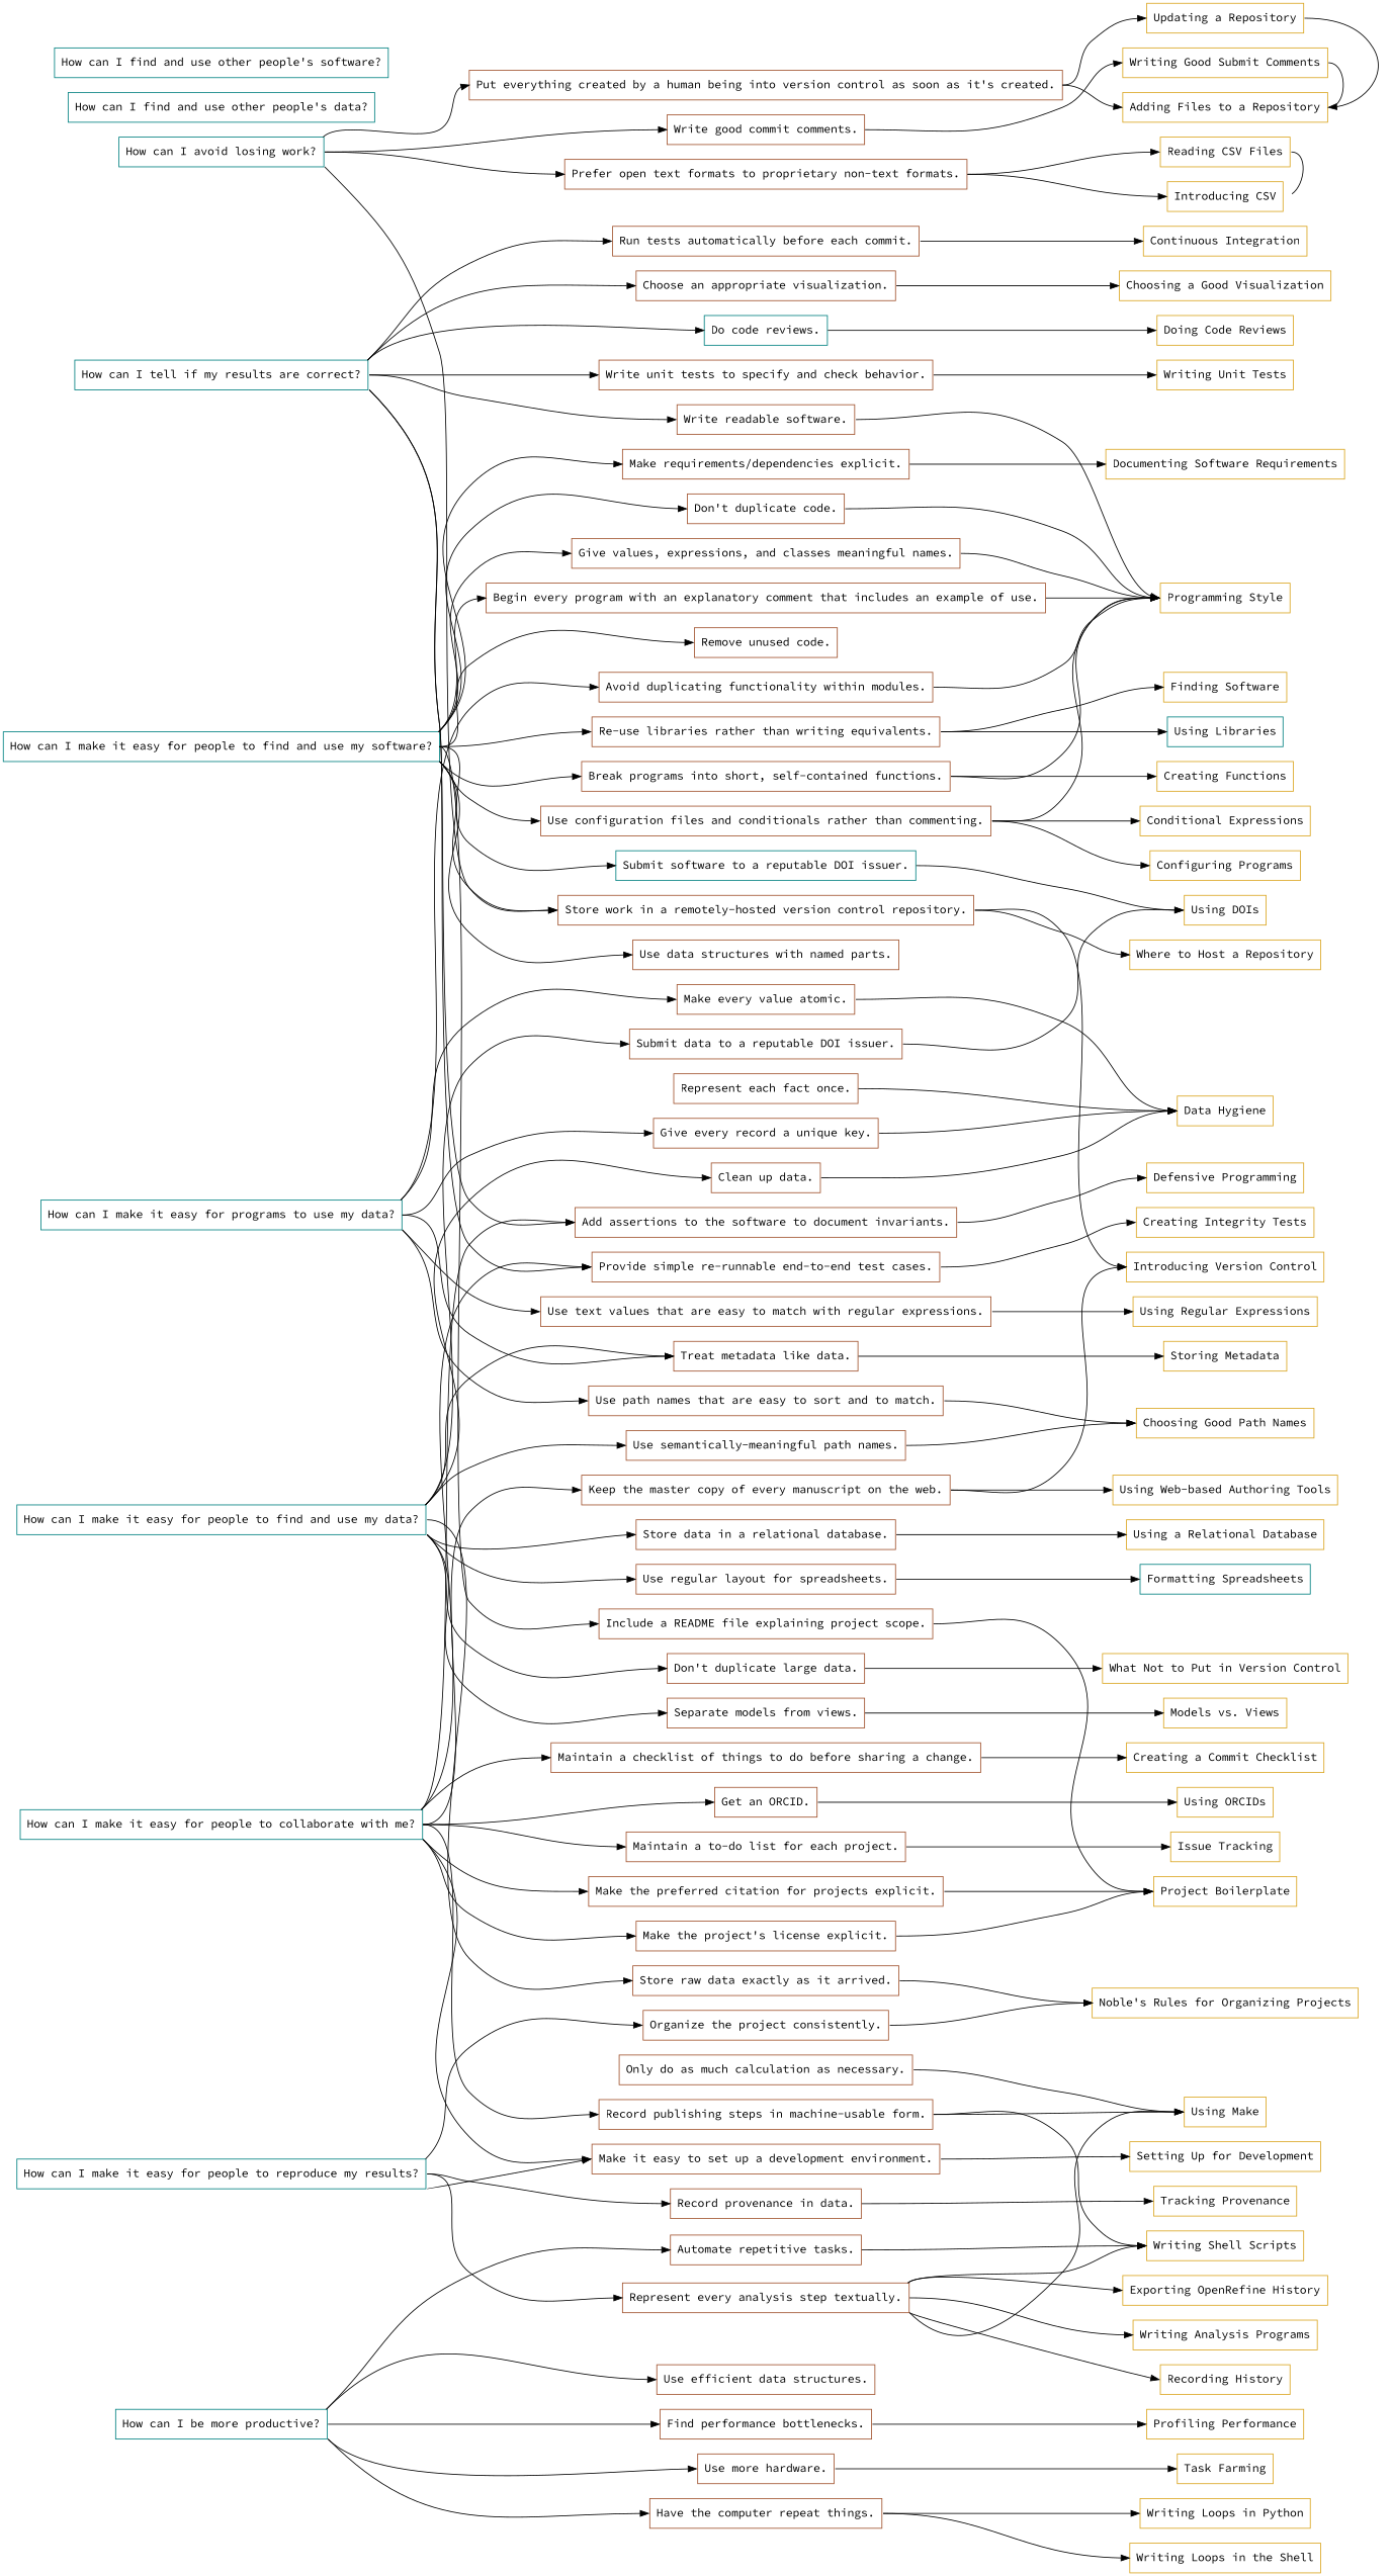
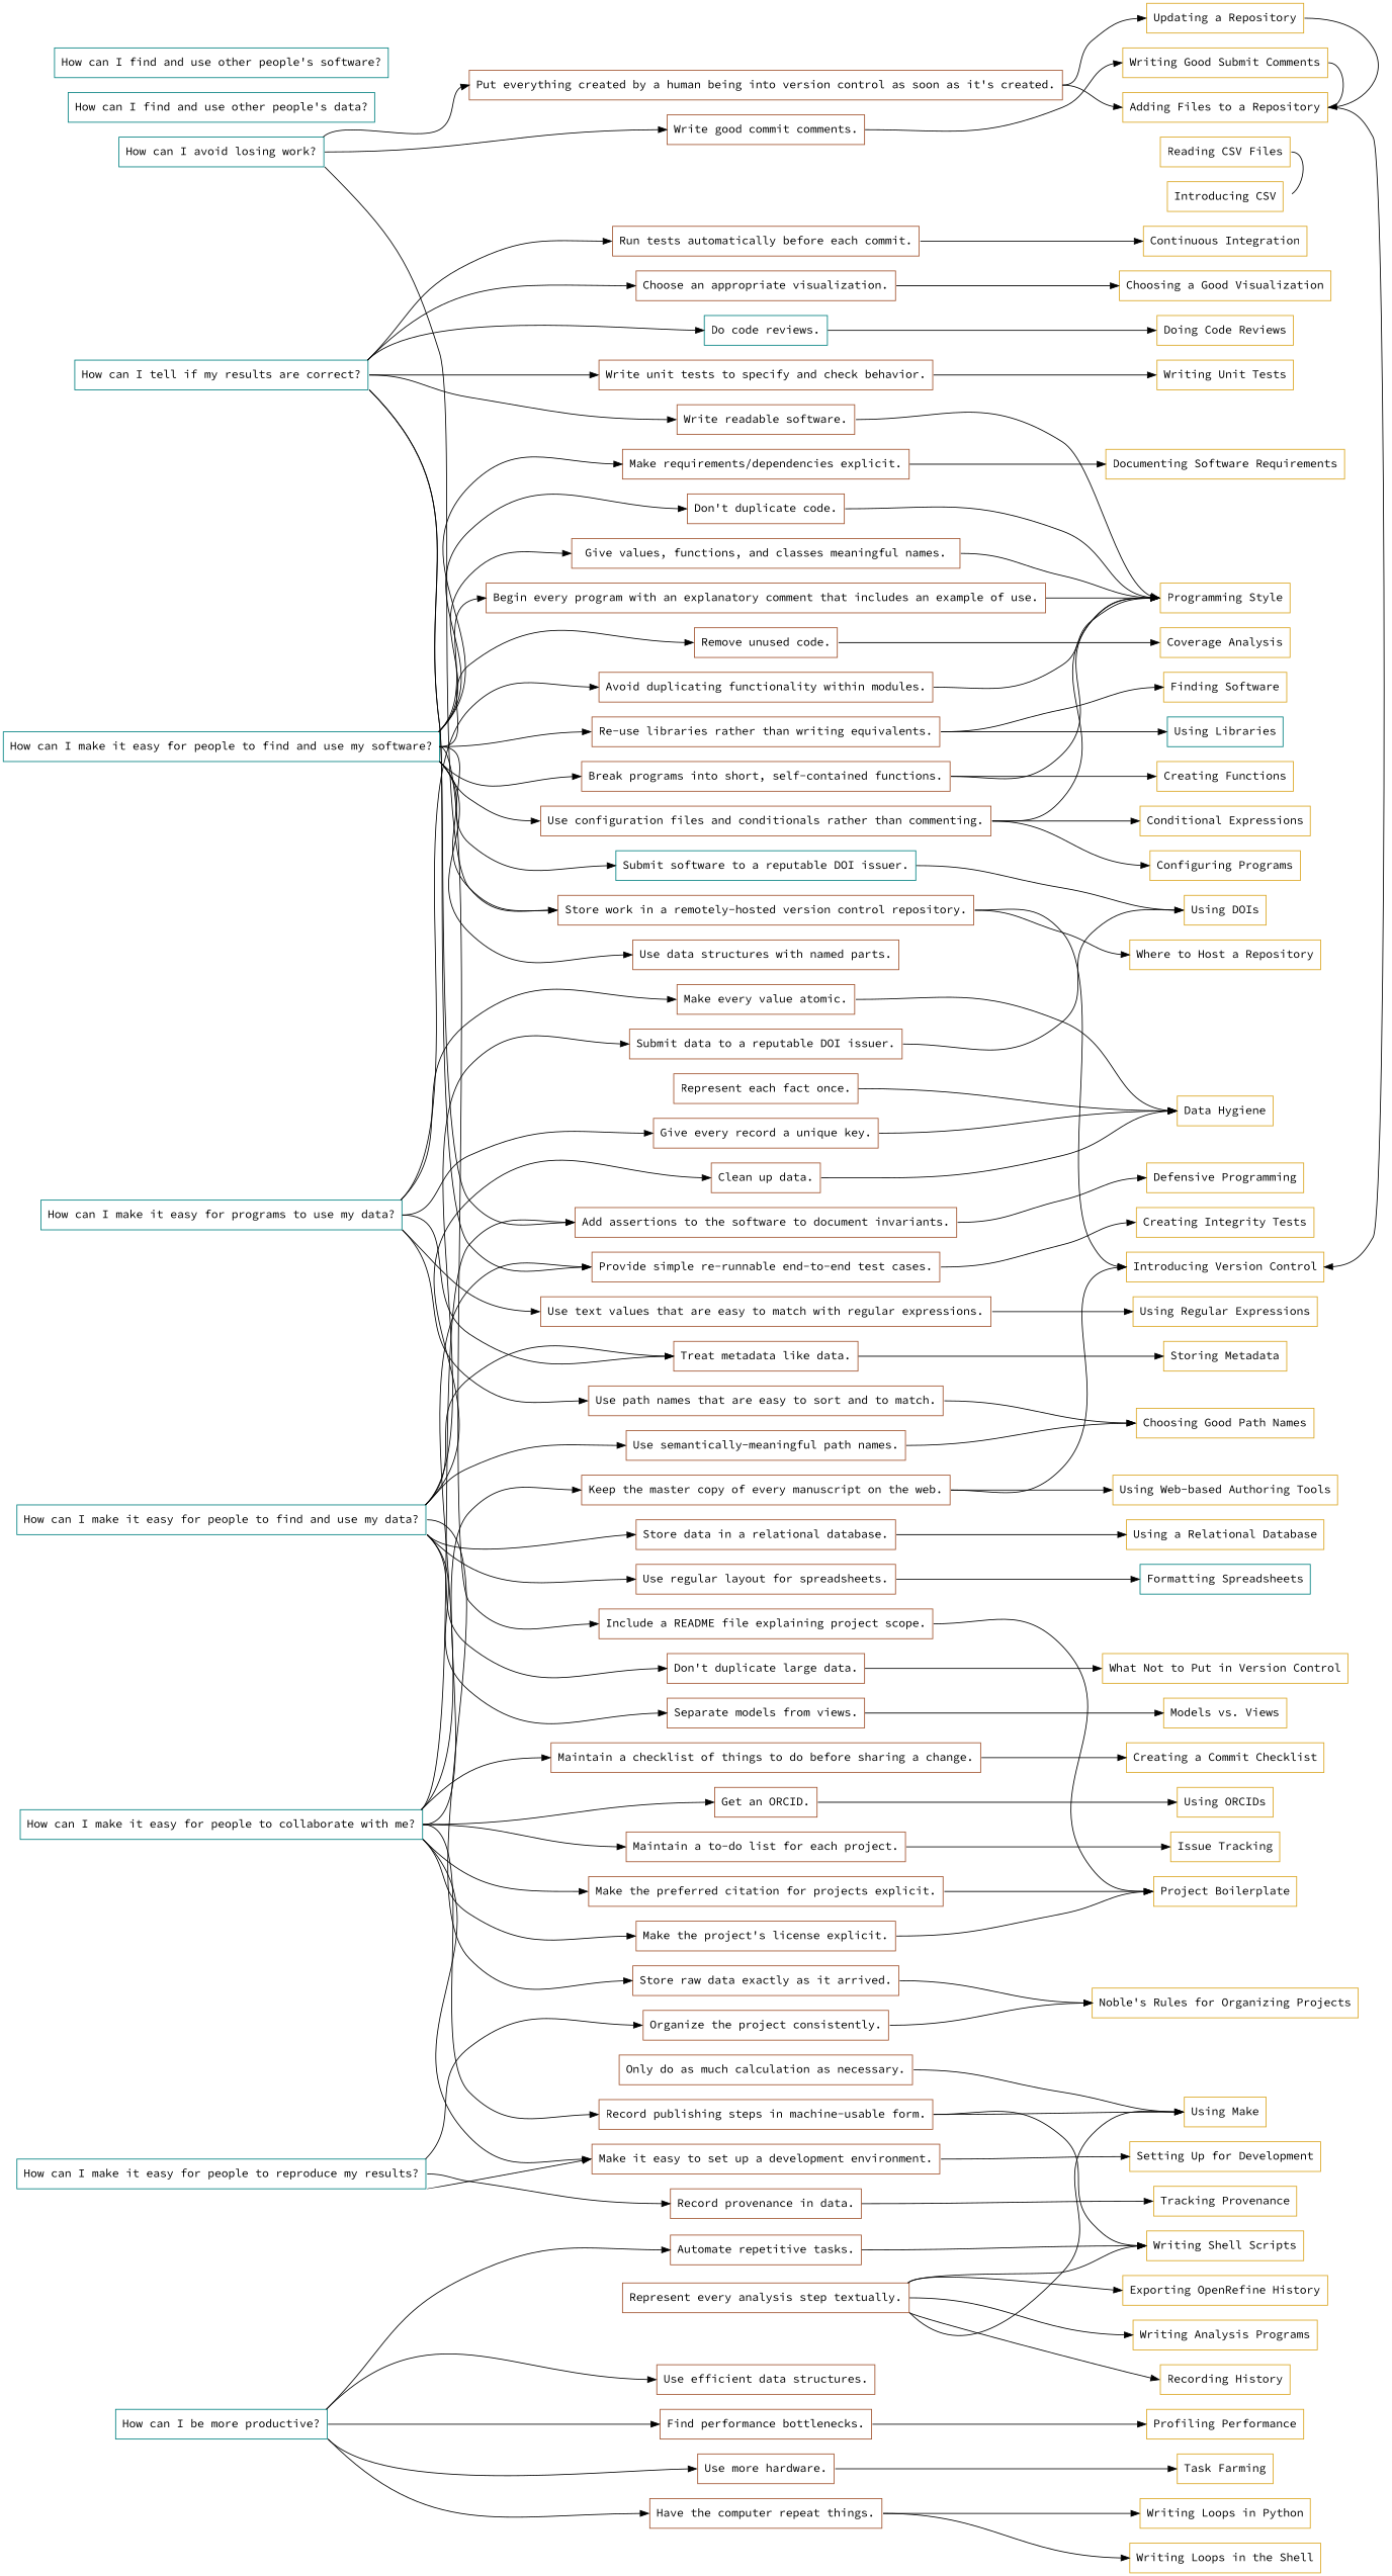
  digraph {
    fontname="Source Code Pro"
    rankdir=LR
    node [color=sienna fontname="Source Code Pro" shape=box]
    edge [fontname="Source Code Pro" headport=w tailport=e]
    n1 [color=teal label="How can I avoid losing work?"]
    n2 [color=teal label="How can I find and use other people's data?"]
    n3 [color=teal label="How can I make it easy for people to find and use my data?"]
    n4 [color=teal label="How can I make it easy for programs to use my data?"]
    n5 [color=teal label="How can I find and use other people's software?"]
    n6 [color=teal label="How can I make it easy for people to find and use my software?"]
    n7 [color=teal label="How can I tell if my results are correct?"]
    n8 [color=teal label="How can I make it easy for people to reproduce my results?"]
    n9 [color=teal label="How can I be more productive?"]
    n10 [color=teal label="How can I make it easy for people to collaborate with me?"]
    n11 [label="Add assertions to the software to document invariants."]
    n12 [label="Put everything created by a human being into version control as soon as it's created."]
    n13 [label="Make every value atomic."]
    n14 [label="Automate repetitive tasks."]
    n15 [label="Avoid duplicating functionality within modules."]
    n16 [label="Provide simple re-runnable end-to-end test cases."]
    n17 [label="Choose an appropriate visualization."]
    n18 [label="Clean up data."]
    n19 [color=teal label="Do code reviews."]
    n20 [label="Maintain a checklist of things to do before sharing a change."]
    n21 [label="Organize the project consistently."]
    n22 [label="Submit data to a reputable DOI issuer."]
    n23 [label="Begin every program with an explanatory comment that includes an example of use."]
    n24 [label="Don't duplicate code."]
    n25 [label="Don't duplicate large data."]
    n26 [label="Only do as much calculation as necessary."]
    n27 [label="Make requirements/dependencies explicit."]
    n28 [label="Get an ORCID."]
-   n29 [label="Give values, expressions, and classes meaningful names."]
+   n29 [label="Give values, functions, and classes meaningful names."]
    n30 [label="Write good commit comments."]
    n31 [label="Have the computer repeat things."]
    n32 [label="Include a README file explaining project scope."]
    n33 [label="Give every record a unique key."]
    n34 [label="Keep the master copy of every manuscript on the web."]
    n35 [label="Use semantically-meaningful path names."]
-   n36 [label="Prefer open text formats to proprietary non-text formats."]
    n37 [label="Find performance bottlenecks."]
    n38 [label="Maintain a to-do list for each project."]
    n39 [label="Represent every analysis step textually."]
    n40 [label="Record provenance in data."]
    n41 [label="Record publishing steps in machine-usable form."]
    n42 [label="Use regular layout for spreadsheets."]
    n43 [label="Remove unused code."]
    n44 [label="Represent each fact once."]
    n45 [label="Re-use libraries rather than writing equivalents."]
    n46 [label="Run tests automatically before each commit."]
    n47 [label="Separate models from views."]
    n48 [label="Make it easy to set up a development environment."]
    n49 [color=teal label="Submit software to a reputable DOI issuer."]
    n50 [label="Make the preferred citation for projects explicit."]
    n51 [label="Make the project's license explicit."]
    n52 [label="Store raw data exactly as it arrived."]
    n53 [label="Store work in a remotely-hosted version control repository."]
    n54 [label="Treat metadata like data."]
    n55 [label="Use data structures with named parts."]
    n56 [label="Use more hardware."]
    n57 [label="Use configuration files and conditionals rather than commenting."]
    n58 [label="Use efficient data structures."]
    n59 [label="Break programs into short, self-contained functions."]
    n60 [label="Use text values that are easy to match with regular expressions."]
    n61 [label="Store data in a relational database."]
    n62 [label="Use path names that are easy to sort and to match."]
    n63 [label="Write readable software."]
    n64 [label="Write unit tests to specify and check behavior."]
    n65 [color=goldenrod label="Adding Files to a Repository"]
    n66 [color=goldenrod label="Project Boilerplate"]
    n67 [color=goldenrod label="Choosing Good Path Names"]
    n68 [color=goldenrod label="Where to Host a Repository"]
    n69 [color=goldenrod label="Choosing a Good Visualization"]
    n70 [color=goldenrod label="Doing Code Reviews"]
    n71 [color=goldenrod label="Creating a Commit Checklist"]
    n72 [color=goldenrod label="Conditional Expressions"]
    n73 [color=goldenrod label="Continuous Integration"]
+   n74 [color=goldenrod label="Coverage Analysis"]
    n75 [color=goldenrod label="Creating Functions"]
    n76 [color=goldenrod label="Creating Integrity Tests"]
    n77 [color=goldenrod label="Introducing CSV"]
    n78 [color=goldenrod label="Data Hygiene"]
    n79 [color=goldenrod label="Defensive Programming"]
    n80 [color=goldenrod label="Documenting Software Requirements"]
    n81 [color=goldenrod label="Exporting OpenRefine History"]
    n82 [color=goldenrod label="Finding Software"]
    n83 [color=teal label="Formatting Spreadsheets"]
    n84 [color=goldenrod label="Using DOIs"]
    n85 [color=goldenrod label="Using ORCIDs"]
    n86 [color=goldenrod label="Writing Good Submit Comments"]
    n87 [color=goldenrod label="Issue Tracking"]
    n88 [color=goldenrod label="Storing Metadata"]
    n89 [color=goldenrod label="Models vs. Views"]
    n90 [color=goldenrod label="Noble's Rules for Organizing Projects"]
    n91 [color=goldenrod label="Profiling Performance"]
    n92 [color=goldenrod label="Configuring Programs"]
    n93 [color=goldenrod label="Programming Style"]
    n94 [color=goldenrod label="Reading CSV Files"]
    n95 [color=goldenrod label="Recording History"]
    n96 [color=goldenrod label="Setting Up for Development"]
    n97 [color=goldenrod label="Task Farming"]
    n98 [color=goldenrod label="Tracking Provenance"]
    n99 [color=goldenrod label="Updating a Repository"]
    n100 [color=teal label="Using Libraries"]
    n101 [color=goldenrod label="Using Make"]
    n102 [color=goldenrod label="Using Regular Expressions"]
    n103 [color=goldenrod label="Using a Relational Database"]
    n104 [color=goldenrod label="Using Web-based Authoring Tools"]
    n105 [color=goldenrod label="Introducing Version Control"]
    n106 [color=goldenrod label="What Not to Put in Version Control"]
    n107 [color=goldenrod label="Writing Analysis Programs"]
    n108 [color=goldenrod label="Writing Loops in Python"]
    n109 [color=goldenrod label="Writing Loops in the Shell"]
    n110 [color=goldenrod label="Writing Shell Scripts"]
    n111 [color=goldenrod label="Writing Unit Tests"]
    subgraph sub_1 {
      rank=same
      n1
      n2
      n3
      n4
      n5
      n6
      n7
      n8
      n9
      n10
    }
    subgraph sub_2 {
      rank=same
      n11
      n12
      n13
      n14
      n15
      n16
      n17
      n18
      n19
      n20
      n21
      n22
      n23
      n24
      n25
      n26
      n27
      n28
      n29
      n30
      n31
      n32
      n33
      n34
      n35
-     n36
      n37
      n38
      n39
      n40
      n41
      n42
      n43
      n44
      n45
      n46
      n47
      n48
      n49
      n50
      n51
      n52
      n53
      n54
      n55
      n56
      n57
      n58
      n59
      n60
      n61
      n62
      n63
      n64
    }
    subgraph sub_3 {
      rank=same
      n65
      n66
      n67
      n68
      n69
      n70
      n71
      n72
      n73
+     n74
      n75
      n76
      n77
      n78
      n79
      n80
      n81
      n82
      n83
      n84
      n85
      n86
      n87
      n88
      n89
      n90
      n91
      n92
      n93
      n94
      n95
      n96
      n97
      n98
      n99
      n100
      n101
      n102
      n103
      n104
      n105
      n106
      n107
      n108
      n109
      n110
      n111
    }
    n1 -> n12 [tailport=ne]
    n1 -> n30
-   n1 -> n36
    n1 -> n53 [tailport=se]
    n3 -> n18 [tailport=ne]
    n3 -> n22 [tailport=ne]
    n3 -> n25 [tailport=se]
    n3 -> n35 [tailport=ne]
    n3 -> n42 [tailport=se]
    n3 -> n47 [tailport=se]
    n3 -> n52
    n3 -> n54 [tailport=ne]
    n3 -> n61 [tailport=se]
    n4 -> n13 [tailport=ne]
    n4 -> n15 [tailport=ne]
    n4 -> n33
    n4 -> n54
    n4 -> n60 [tailport=se]
    n4 -> n62 [tailport=se]
    n6 -> n23 [tailport=ne]
    n6 -> n24 [tailport=ne]
    n6 -> n27 [tailport=ne]
    n6 -> n29 [tailport=ne]
    n6 -> n32
    n6 -> n43
    n6 -> n45
    n6 -> n49
    n6 -> n53 [tailport=se]
    n6 -> n55 [tailport=se]
    n6 -> n57 [tailport=se]
    n6 -> n59 [tailport=se]
    n7 -> n11 [tailport=se]
    n7 -> n16 [tailport=se]
    n7 -> n17 [tailport=ne]
    n7 -> n19 [tailport=ne]
    n7 -> n46 [tailport=ne]
    n7 -> n63
    n7 -> n64
    n8 -> n21 [tailport=ne]
-   n8 -> n39
    n8 -> n40
    n8 -> n48 [tailport=se]
    n9 -> n14 [tailport=ne]
    n9 -> n31 [tailport=se]
    n9 -> n37
    n9 -> n56 [tailport=se]
    n9 -> n58 [tailport=ne]
    n10 -> n11 [tailport=ne]
    n10 -> n16 [tailport=ne]
    n10 -> n20 [tailport=ne]
    n10 -> n28
    n10 -> n34
    n10 -> n38
    n10 -> n41
    n10 -> n48 [tailport=se]
    n10 -> n50 [tailport=se]
    n10 -> n51 [tailport=se]
    n11 -> n79
    n12 -> n65
    n12 -> n99
    n13 -> n78
    n14 -> n110
    n15 -> n93
    n16 -> n76
    n17 -> n69
    n18 -> n78
    n19 -> n70
    n20 -> n71
    n21 -> n90
    n22 -> n84
    n23 -> n93
    n24 -> n93
    n25 -> n106
    n26 -> n101
    n27 -> n80
    n28 -> n85
    n29 -> n93
    n30 -> n86
    n31 -> n108
    n31 -> n109
    n32 -> n66
    n33 -> n78
    n34 -> n104
    n34 -> n105
    n35 -> n67
-   n36 -> n77
-   n36 -> n94
    n37 -> n91
    n38 -> n87
    n39 -> n81 [tailport=ne]
    n39 -> n95 [tailport=se]
    n39 -> n101 [tailport=se]
    n39 -> n107
    n39 -> n110 [tailport=ne]
    n40 -> n98
    n41 -> n101
    n41 -> n110
    n42 -> n83
+   n43 -> n74
    n44 -> n78
    n45 -> n82
    n45 -> n100
    n46 -> n73
    n47 -> n89
    n48 -> n96
    n49 -> n84
    n50 -> n66
    n51 -> n66
    n52 -> n90
    n53 -> n68
    n53 -> n105
    n54 -> n88
    n56 -> n97
    n57 -> n72
    n57 -> n92
    n57 -> n93
    n59 -> n75
    n59 -> n93
    n60 -> n102
    n61 -> n103
    n62 -> n67
    n63 -> n93
    n64 -> n111
+   n65 -> n105 [headport=e]
    n86 -> n65 [headport=e]
    n94 -> n77 [headport=e]
    n99 -> n65 [headport=e]
  }
